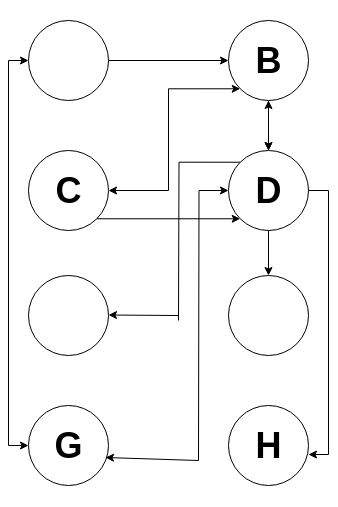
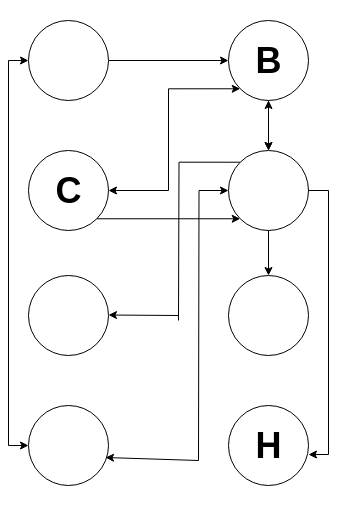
  <mxCell id="0" />
  <mxCell id="1" parent="0" />
  <mxCell id="2" style="edgeStyle=orthogonalEdgeStyle;rounded=0;orthogonalLoop=1;jettySize=auto;html=1;entryX=0;entryY=0.5;entryDx=0;entryDy=0;" edge="1" parent="1" source="3" target="6"><mxGeometry relative="1" as="geometry" /></mxCell>
  <mxCell id="3" value="" style="ellipse;whiteSpace=wrap;html=1;aspect=fixed;" vertex="1" parent="1"><mxGeometry x="20" y="20" width="80" height="80" as="geometry" /></mxCell>
  <mxCell id="4" style="edgeStyle=orthogonalEdgeStyle;rounded=0;orthogonalLoop=1;jettySize=auto;html=1;exitX=0.5;exitY=1;exitDx=0;exitDy=0;entryX=0.5;entryY=0;entryDx=0;entryDy=0;" edge="1" parent="1" source="6" target="12"><mxGeometry relative="1" as="geometry" /></mxCell>
  <mxCell id="5" style="edgeStyle=orthogonalEdgeStyle;rounded=0;orthogonalLoop=1;jettySize=auto;html=1;exitX=0;exitY=1;exitDx=0;exitDy=0;entryX=1;entryY=0.5;entryDx=0;entryDy=0;startArrow=classic;startFill=1;" edge="1" parent="1" source="6" target="8"><mxGeometry relative="1" as="geometry" /></mxCell>
  <mxCell id="6" value="" style="ellipse;whiteSpace=wrap;html=1;aspect=fixed;" vertex="1" parent="1"><mxGeometry x="220" y="20" width="80" height="80" as="geometry" /></mxCell>
  <mxCell id="7" style="edgeStyle=orthogonalEdgeStyle;rounded=0;orthogonalLoop=1;jettySize=auto;html=1;exitX=1;exitY=1;exitDx=0;exitDy=0;entryX=0;entryY=1;entryDx=0;entryDy=0;" edge="1" parent="1" source="8" target="12"><mxGeometry relative="1" as="geometry" /></mxCell>
  <mxCell id="8" value="" style="ellipse;whiteSpace=wrap;html=1;aspect=fixed;" vertex="1" parent="1"><mxGeometry x="20" y="150" width="80" height="80" as="geometry" /></mxCell>
  <mxCell id="9" style="edgeStyle=orthogonalEdgeStyle;rounded=0;orthogonalLoop=1;jettySize=auto;html=1;exitX=0.5;exitY=1;exitDx=0;exitDy=0;entryX=0.5;entryY=0;entryDx=0;entryDy=0;" edge="1" parent="1" source="12" target="14"><mxGeometry relative="1" as="geometry" /></mxCell>
  <mxCell id="10" style="edgeStyle=orthogonalEdgeStyle;rounded=0;orthogonalLoop=1;jettySize=auto;html=1;exitX=0;exitY=0.5;exitDx=0;exitDy=0;endArrow=none;endFill=0;startArrow=classic;startFill=1;" edge="1" parent="1" source="12"><mxGeometry relative="1" as="geometry"><mxPoint x="190" y="460" as="targetPoint" /></mxGeometry></mxCell>
  <mxCell id="11" style="edgeStyle=orthogonalEdgeStyle;rounded=0;orthogonalLoop=1;jettySize=auto;html=1;exitX=0;exitY=0;exitDx=0;exitDy=0;endArrow=none;endFill=0;" edge="1" parent="1" source="12"><mxGeometry relative="1" as="geometry"><mxPoint x="170" y="320" as="targetPoint" /></mxGeometry></mxCell>
  <mxCell id="12" value="" style="ellipse;whiteSpace=wrap;html=1;aspect=fixed;" vertex="1" parent="1"><mxGeometry x="220" y="150" width="80" height="80" as="geometry" /></mxCell>
  <mxCell id="13" value="" style="ellipse;whiteSpace=wrap;html=1;aspect=fixed;" vertex="1" parent="1"><mxGeometry x="20" y="275" width="80" height="80" as="geometry" /></mxCell>
  <mxCell id="14" value="" style="ellipse;whiteSpace=wrap;html=1;aspect=fixed;" vertex="1" parent="1"><mxGeometry x="220" y="275" width="80" height="80" as="geometry" /></mxCell>
  <mxCell id="15" style="edgeStyle=orthogonalEdgeStyle;rounded=0;orthogonalLoop=1;jettySize=auto;html=1;exitX=0;exitY=0.5;exitDx=0;exitDy=0;entryX=0;entryY=0.5;entryDx=0;entryDy=0;startArrow=classic;startFill=1;" edge="1" parent="1" source="16" target="3"><mxGeometry relative="1" as="geometry" /></mxCell>
  <mxCell id="16" value="" style="ellipse;whiteSpace=wrap;html=1;aspect=fixed;" vertex="1" parent="1"><mxGeometry x="20" y="405" width="80" height="80" as="geometry" /></mxCell>
  <mxCell id="17" value="" style="ellipse;whiteSpace=wrap;html=1;aspect=fixed;" vertex="1" parent="1"><mxGeometry x="220" y="405" width="80" height="80" as="geometry" /></mxCell>
  <mxCell id="18" value="" style="endArrow=classic;startArrow=classic;html=1;rounded=0;exitX=0.5;exitY=0;exitDx=0;exitDy=0;entryX=0.5;entryY=1;entryDx=0;entryDy=0;" edge="1" parent="1" source="12" target="6"><mxGeometry width="50" height="50" relative="1" as="geometry"><mxPoint x="220" y="150" as="sourcePoint" /><mxPoint x="270" y="100" as="targetPoint" /></mxGeometry></mxCell>
  <mxCell id="19" value="&lt;span style=&quot;font-size: 36px;&quot;&gt;&lt;b&gt;B&lt;/b&gt;&lt;/span&gt;" style="text;html=1;align=center;verticalAlign=middle;resizable=0;points=[];autosize=1;strokeColor=none;fillColor=none;" vertex="1" parent="1"><mxGeometry x="235" y="30" width="50" height="60" as="geometry" /></mxCell>
  <mxCell id="20" value="&lt;span style=&quot;font-size: 36px;&quot;&gt;&lt;b&gt;C&lt;/b&gt;&lt;/span&gt;" style="text;html=1;align=center;verticalAlign=middle;resizable=0;points=[];autosize=1;strokeColor=none;fillColor=none;" vertex="1" parent="1"><mxGeometry x="35" y="160" width="50" height="60" as="geometry" /></mxCell>
- <mxCell id="21" value="&lt;span style=&quot;font-size: 36px;&quot;&gt;&lt;b&gt;D&lt;/b&gt;&lt;/span&gt;" style="text;html=1;align=center;verticalAlign=middle;resizable=0;points=[];autosize=1;strokeColor=none;fillColor=none;" vertex="1" parent="1"><mxGeometry x="235" y="160" width="50" height="60" as="geometry" /></mxCell>
- <mxCell id="22" value="&lt;span style=&quot;font-size: 36px;&quot;&gt;&lt;b&gt;G&lt;/b&gt;&lt;/span&gt;" style="text;html=1;align=center;verticalAlign=middle;resizable=0;points=[];autosize=1;strokeColor=none;fillColor=none;" vertex="1" parent="1"><mxGeometry x="35" y="415" width="50" height="60" as="geometry" /></mxCell>
  <mxCell id="23" value="&lt;span style=&quot;font-size: 36px;&quot;&gt;&lt;b&gt;H&lt;/b&gt;&lt;/span&gt;" style="text;html=1;align=center;verticalAlign=middle;resizable=0;points=[];autosize=1;strokeColor=none;fillColor=none;" vertex="1" parent="1"><mxGeometry x="235" y="415" width="50" height="60" as="geometry" /></mxCell>
  <mxCell id="24" style="edgeStyle=orthogonalEdgeStyle;rounded=0;orthogonalLoop=1;jettySize=auto;html=1;exitX=1;exitY=0.5;exitDx=0;exitDy=0;entryX=1;entryY=0.613;entryDx=0;entryDy=0;entryPerimeter=0;" edge="1" parent="1" source="12" target="17"><mxGeometry relative="1" as="geometry" /></mxCell>
  <mxCell id="25" value="" style="endArrow=classic;html=1;rounded=0;entryX=0.963;entryY=0.65;entryDx=0;entryDy=0;entryPerimeter=0;" edge="1" parent="1" target="16"><mxGeometry width="50" height="50" relative="1" as="geometry"><mxPoint x="190" y="460" as="sourcePoint" /><mxPoint x="180" y="425" as="targetPoint" /></mxGeometry></mxCell>
  <mxCell id="26" value="" style="endArrow=classic;html=1;rounded=0;" edge="1" parent="1"><mxGeometry width="50" height="50" relative="1" as="geometry"><mxPoint x="170" y="315" as="sourcePoint" /><mxPoint x="100" y="314.5" as="targetPoint" /></mxGeometry></mxCell>
